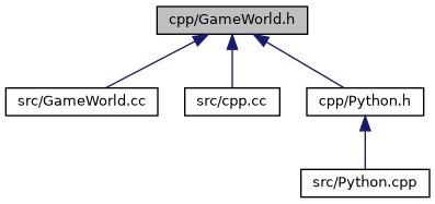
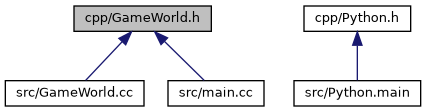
  digraph {
    node [color=black fillcolor=white fontname=Helvetica fontsize=10 shape=record style=filled]
    edge [color=midnightblue dir=back fontname=Helvetica fontsize=10 labelfontname=Helvetica labelfontsize=10 style=solid]
    n1 [fillcolor=grey75 fontcolor=black height=0.2 label="cpp/GameWorld.h" width=0.4]
    n2 [height=0.2 label="src/GameWorld.cc" width=0.4]
-   n3 [height=0.2 label="src/cpp.cc" width=0.4]
+   n3 [height=0.2 label="src/main.cc" width=0.4]
    n4 [height=0.2 label="cpp/Python.h" width=0.4]
-   n5 [height=0.2 label="src/Python.cpp" width=0.4]
+   n5 [height=0.2 label="src/Python.main" width=0.4]
    n1 -> n2
    n1 -> n3
-   n1 -> n4
    n4 -> n5
  }
